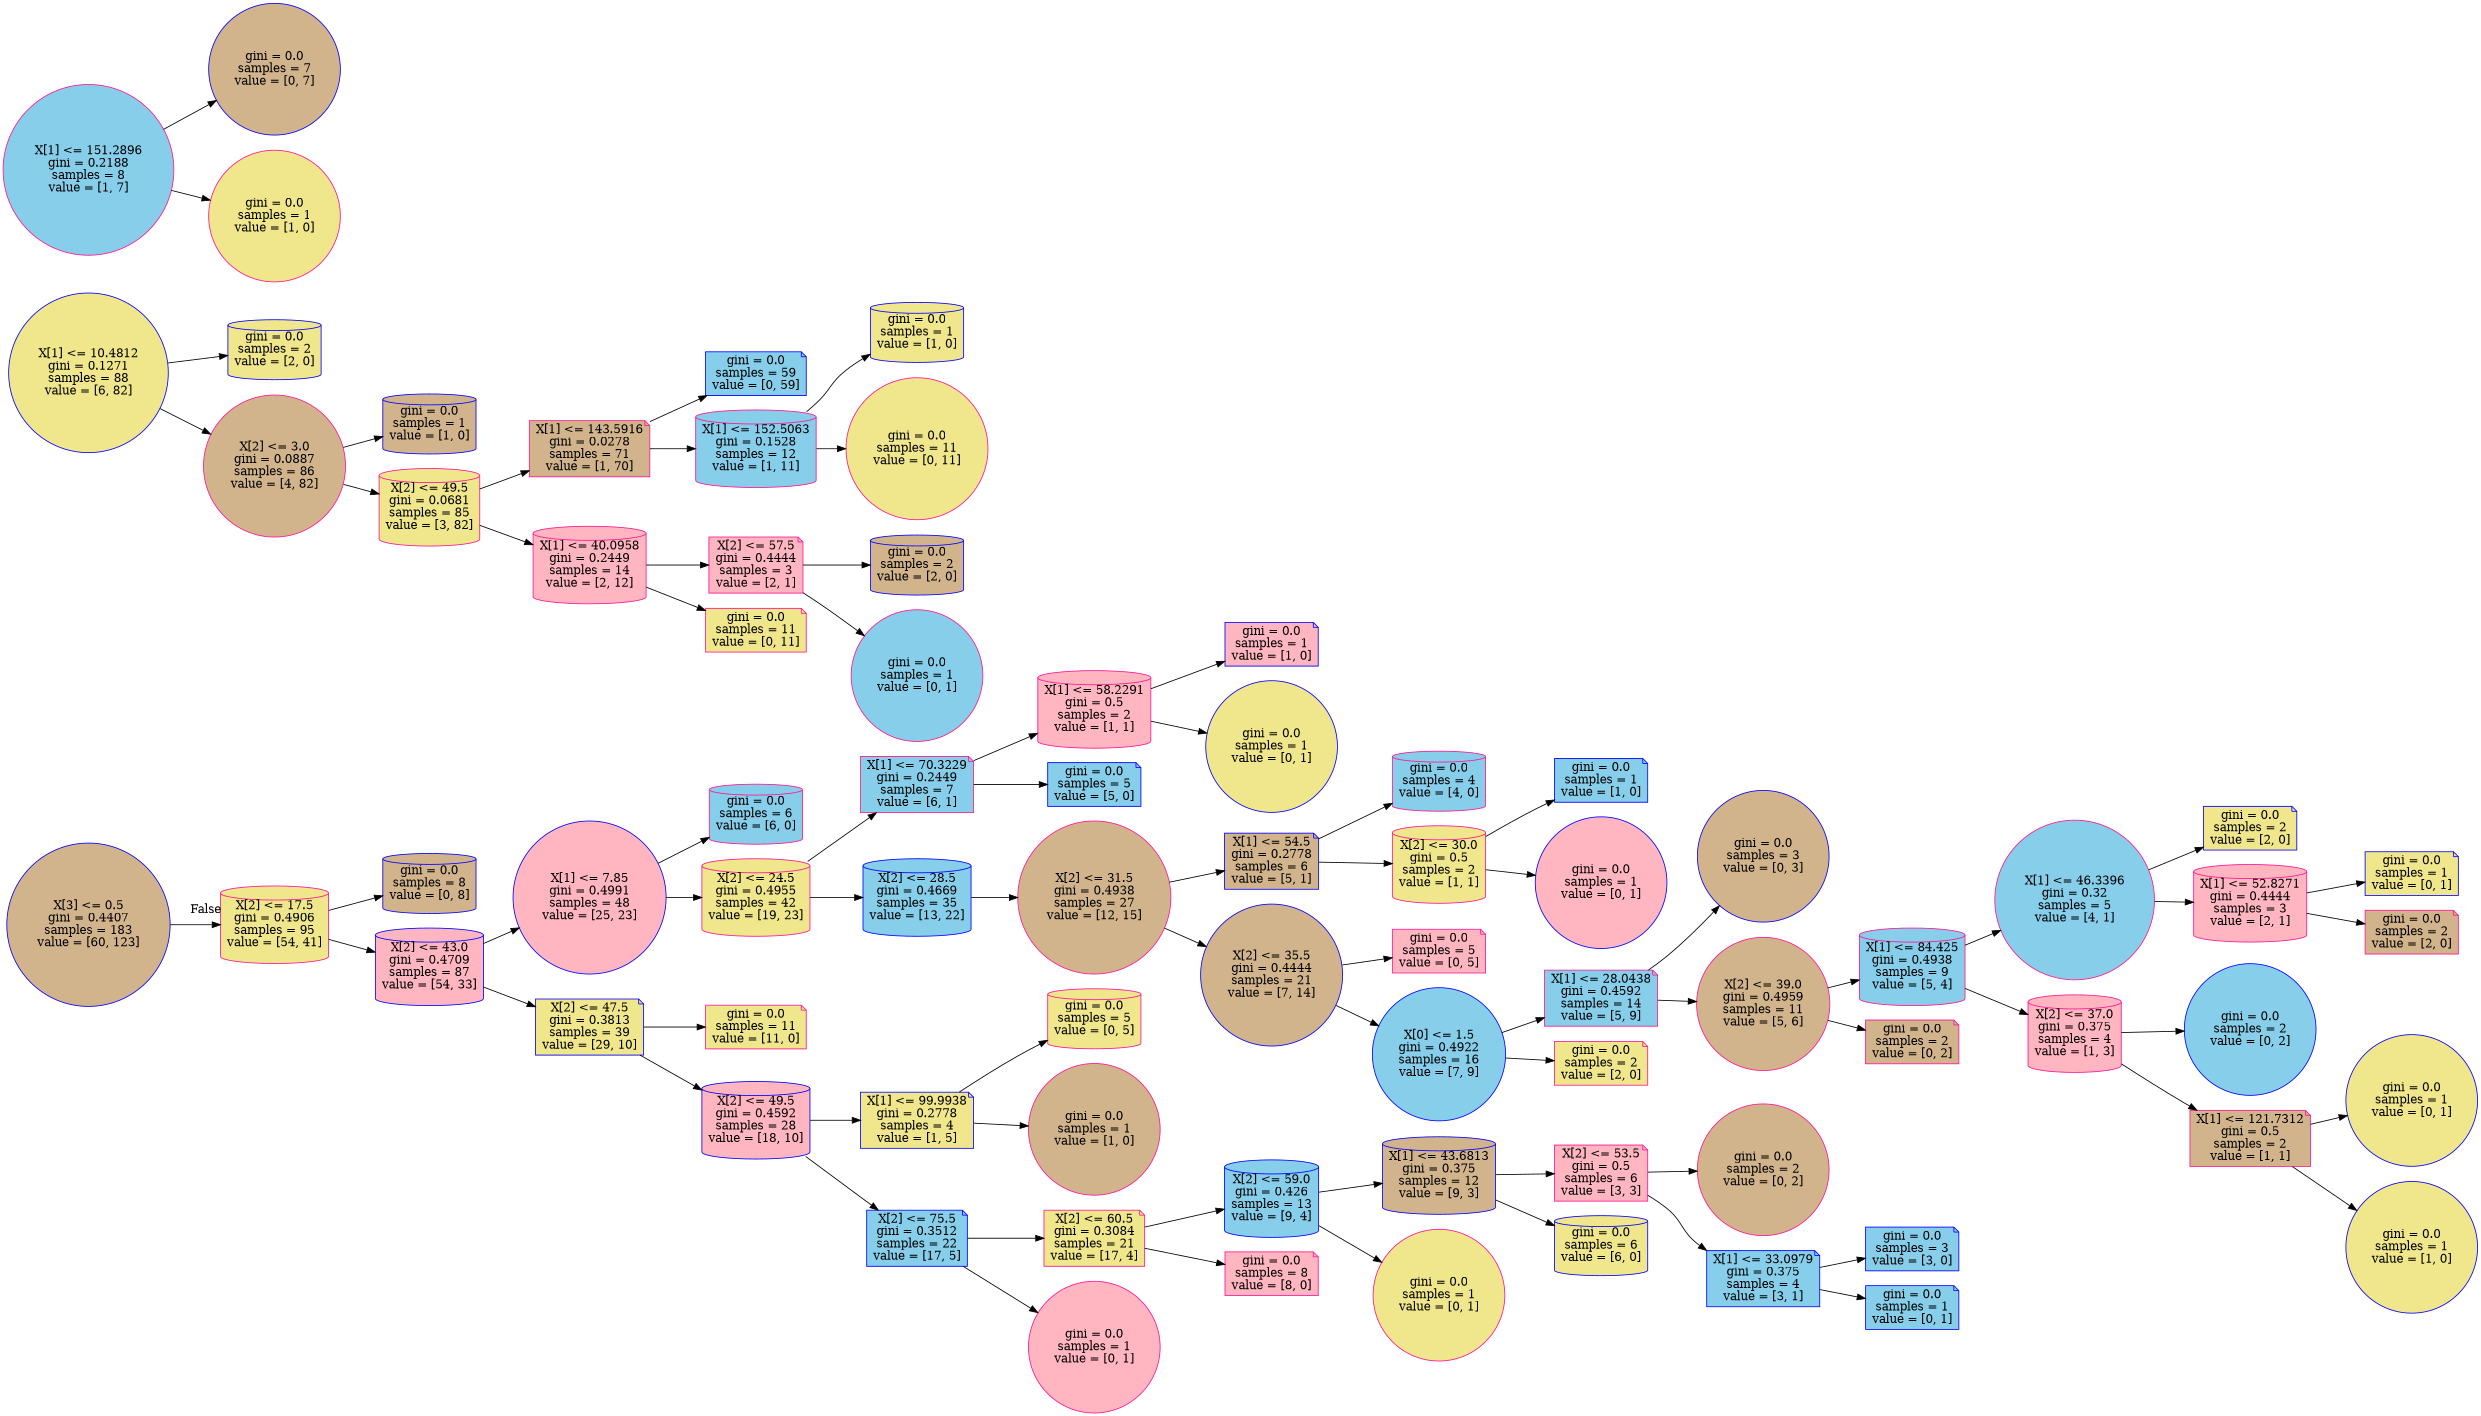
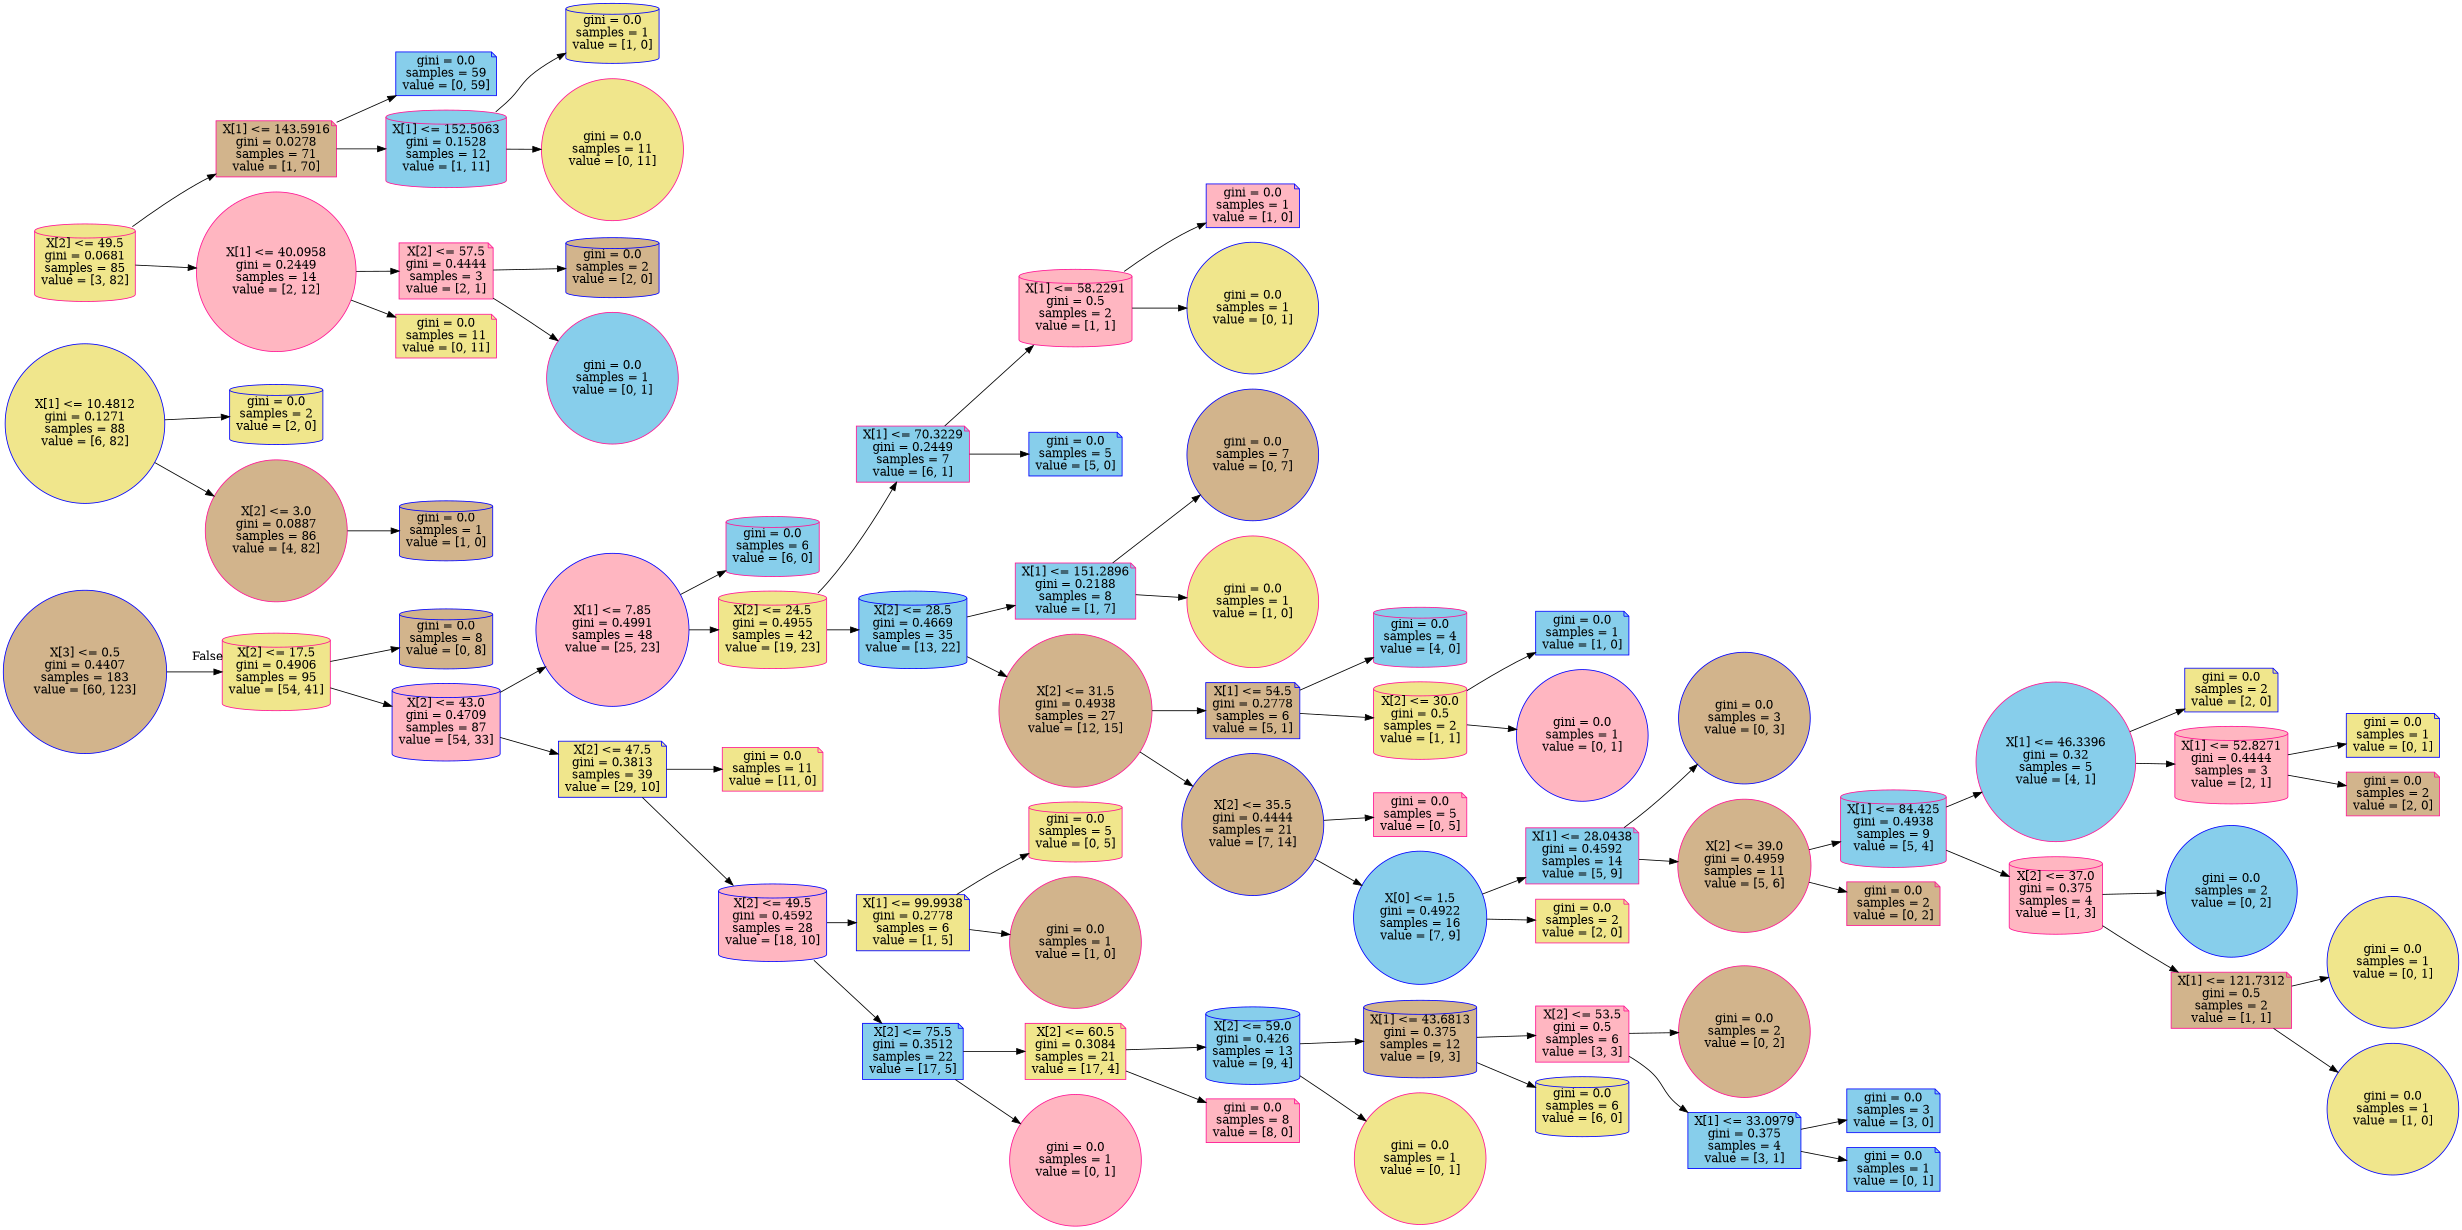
  digraph {
    rankdir=LR
    node [color=deeppink fillcolor=khaki shape=note style=filled]
    n1 [color=blue fillcolor=tan label="X[3] <= 0.5\ngini = 0.4407\nsamples = 183\nvalue = [60, 123]" shape=circle]
    n2 [label="X[2] <= 17.5\ngini = 0.4906\nsamples = 95\nvalue = [54, 41]" shape=cylinder]
    n3 [color=blue label="X[1] <= 10.4812\ngini = 0.1271\nsamples = 88\nvalue = [6, 82]" shape=circle]
    n4 [color=blue label="gini = 0.0\nsamples = 2\nvalue = [2, 0]" shape=cylinder]
    n5 [fillcolor=tan label="X[2] <= 3.0\ngini = 0.0887\nsamples = 86\nvalue = [4, 82]" shape=circle]
    n6 [color=blue fillcolor=tan label="gini = 0.0\nsamples = 8\nvalue = [0, 8]" shape=cylinder]
    n7 [color=blue fillcolor=lightpink label="X[2] <= 43.0\ngini = 0.4709\nsamples = 87\nvalue = [54, 33]" shape=cylinder]
    n8 [color=blue fillcolor=tan label="gini = 0.0\nsamples = 1\nvalue = [1, 0]" shape=cylinder]
    n9 [label="X[2] <= 49.5\ngini = 0.0681\nsamples = 85\nvalue = [3, 82]" shape=cylinder]
    n10 [fillcolor=tan label="X[1] <= 143.5916\ngini = 0.0278\nsamples = 71\nvalue = [1, 70]"]
-   n11 [fillcolor=lightpink label="X[1] <= 40.0958\ngini = 0.2449\nsamples = 14\nvalue = [2, 12]" shape=cylinder]
+   n11 [fillcolor=lightpink label="X[1] <= 40.0958\ngini = 0.2449\nsamples = 14\nvalue = [2, 12]" shape=circle]
    n12 [color=blue fillcolor=skyblue label="gini = 0.0\nsamples = 59\nvalue = [0, 59]"]
    n13 [fillcolor=skyblue label="X[1] <= 152.5063\ngini = 0.1528\nsamples = 12\nvalue = [1, 11]" shape=cylinder]
    n14 [fillcolor=lightpink label="X[2] <= 57.5\ngini = 0.4444\nsamples = 3\nvalue = [2, 1]"]
    n15 [label="gini = 0.0\nsamples = 11\nvalue = [0, 11]"]
    n16 [color=blue label="gini = 0.0\nsamples = 1\nvalue = [1, 0]" shape=cylinder]
    n17 [label="gini = 0.0\nsamples = 11\nvalue = [0, 11]" shape=circle]
    n18 [color=blue fillcolor=tan label="gini = 0.0\nsamples = 2\nvalue = [2, 0]" shape=cylinder]
    n19 [fillcolor=skyblue label="gini = 0.0\nsamples = 1\nvalue = [0, 1]" shape=circle]
    n20 [color=blue fillcolor=lightpink label="X[1] <= 7.85\ngini = 0.4991\nsamples = 48\nvalue = [25, 23]" shape=circle]
    n21 [color=blue label="X[2] <= 47.5\ngini = 0.3813\nsamples = 39\nvalue = [29, 10]"]
    n22 [fillcolor=skyblue label="gini = 0.0\nsamples = 6\nvalue = [6, 0]" shape=cylinder]
    n23 [label="X[2] <= 24.5\ngini = 0.4955\nsamples = 42\nvalue = [19, 23]" shape=cylinder]
    n24 [label="gini = 0.0\nsamples = 11\nvalue = [11, 0]"]
    n25 [color=blue fillcolor=lightpink label="X[2] <= 49.5\ngini = 0.4592\nsamples = 28\nvalue = [18, 10]" shape=cylinder]
    n26 [fillcolor=skyblue label="X[1] <= 70.3229\ngini = 0.2449\nsamples = 7\nvalue = [6, 1]"]
    n27 [color=blue fillcolor=skyblue label="X[2] <= 28.5\ngini = 0.4669\nsamples = 35\nvalue = [13, 22]" shape=cylinder]
    n28 [fillcolor=lightpink label="X[1] <= 58.2291\ngini = 0.5\nsamples = 2\nvalue = [1, 1]" shape=cylinder]
    n29 [color=blue fillcolor=skyblue label="gini = 0.0\nsamples = 5\nvalue = [5, 0]"]
-   n30 [fillcolor=skyblue label="X[1] <= 151.2896\ngini = 0.2188\nsamples = 8\nvalue = [1, 7]" shape=circle]
+   n30 [fillcolor=skyblue label="X[1] <= 151.2896\ngini = 0.2188\nsamples = 8\nvalue = [1, 7]"]
    n31 [fillcolor=tan label="X[2] <= 31.5\ngini = 0.4938\nsamples = 27\nvalue = [12, 15]" shape=circle]
    n32 [color=blue fillcolor=lightpink label="gini = 0.0\nsamples = 1\nvalue = [1, 0]"]
    n33 [color=blue label="gini = 0.0\nsamples = 1\nvalue = [0, 1]" shape=circle]
    n34 [color=blue fillcolor=tan label="gini = 0.0\nsamples = 7\nvalue = [0, 7]" shape=circle]
    n35 [label="gini = 0.0\nsamples = 1\nvalue = [1, 0]" shape=circle]
    n36 [color=blue fillcolor=tan label="X[1] <= 54.5\ngini = 0.2778\nsamples = 6\nvalue = [5, 1]"]
    n37 [color=blue fillcolor=tan label="X[2] <= 35.5\ngini = 0.4444\nsamples = 21\nvalue = [7, 14]" shape=circle]
    n38 [fillcolor=skyblue label="gini = 0.0\nsamples = 4\nvalue = [4, 0]" shape=cylinder]
    n39 [label="X[2] <= 30.0\ngini = 0.5\nsamples = 2\nvalue = [1, 1]" shape=cylinder]
    n40 [fillcolor=lightpink label="gini = 0.0\nsamples = 5\nvalue = [0, 5]"]
    n41 [color=blue fillcolor=skyblue label="X[0] <= 1.5\ngini = 0.4922\nsamples = 16\nvalue = [7, 9]" shape=circle]
    n42 [color=blue fillcolor=skyblue label="gini = 0.0\nsamples = 1\nvalue = [1, 0]"]
    n43 [color=blue fillcolor=lightpink label="gini = 0.0\nsamples = 1\nvalue = [0, 1]" shape=circle]
    n44 [fillcolor=skyblue label="X[1] <= 28.0438\ngini = 0.4592\nsamples = 14\nvalue = [5, 9]"]
    n45 [label="gini = 0.0\nsamples = 2\nvalue = [2, 0]"]
    n46 [color=blue fillcolor=tan label="gini = 0.0\nsamples = 3\nvalue = [0, 3]" shape=circle]
    n47 [fillcolor=tan label="X[2] <= 39.0\ngini = 0.4959\nsamples = 11\nvalue = [5, 6]" shape=circle]
    n48 [fillcolor=skyblue label="X[1] <= 84.425\ngini = 0.4938\nsamples = 9\nvalue = [5, 4]" shape=cylinder]
    n49 [fillcolor=tan label="gini = 0.0\nsamples = 2\nvalue = [0, 2]"]
    n50 [fillcolor=skyblue label="X[1] <= 46.3396\ngini = 0.32\nsamples = 5\nvalue = [4, 1]" shape=circle]
    n51 [fillcolor=lightpink label="X[2] <= 37.0\ngini = 0.375\nsamples = 4\nvalue = [1, 3]" shape=cylinder]
    n52 [color=blue label="gini = 0.0\nsamples = 2\nvalue = [2, 0]"]
    n53 [fillcolor=lightpink label="X[1] <= 52.8271\ngini = 0.4444\nsamples = 3\nvalue = [2, 1]" shape=cylinder]
    n54 [color=blue fillcolor=skyblue label="gini = 0.0\nsamples = 2\nvalue = [0, 2]" shape=circle]
    n55 [fillcolor=tan label="X[1] <= 121.7312\ngini = 0.5\nsamples = 2\nvalue = [1, 1]"]
    n56 [color=blue label="gini = 0.0\nsamples = 1\nvalue = [0, 1]"]
    n57 [fillcolor=tan label="gini = 0.0\nsamples = 2\nvalue = [2, 0]"]
    n58 [color=blue label="gini = 0.0\nsamples = 1\nvalue = [0, 1]" shape=circle]
    n59 [color=blue label="gini = 0.0\nsamples = 1\nvalue = [1, 0]" shape=circle]
-   n60 [color=blue label="X[1] <= 99.9938\ngini = 0.2778\nsamples = 4\nvalue = [1, 5]"]
+   n60 [color=blue label="X[1] <= 99.9938\ngini = 0.2778\nsamples = 6\nvalue = [1, 5]"]
    n61 [color=blue fillcolor=skyblue label="X[2] <= 75.5\ngini = 0.3512\nsamples = 22\nvalue = [17, 5]"]
    n62 [label="gini = 0.0\nsamples = 5\nvalue = [0, 5]" shape=cylinder]
    n63 [fillcolor=tan label="gini = 0.0\nsamples = 1\nvalue = [1, 0]" shape=circle]
    n64 [label="X[2] <= 60.5\ngini = 0.3084\nsamples = 21\nvalue = [17, 4]"]
    n65 [fillcolor=lightpink label="gini = 0.0\nsamples = 1\nvalue = [0, 1]" shape=circle]
    n66 [color=blue fillcolor=skyblue label="X[2] <= 59.0\ngini = 0.426\nsamples = 13\nvalue = [9, 4]" shape=cylinder]
    n67 [fillcolor=lightpink label="gini = 0.0\nsamples = 8\nvalue = [8, 0]"]
    n68 [color=blue fillcolor=tan label="X[1] <= 43.6813\ngini = 0.375\nsamples = 12\nvalue = [9, 3]" shape=cylinder]
    n69 [label="gini = 0.0\nsamples = 1\nvalue = [0, 1]" shape=circle]
    n70 [fillcolor=lightpink label="X[2] <= 53.5\ngini = 0.5\nsamples = 6\nvalue = [3, 3]"]
    n71 [color=blue label="gini = 0.0\nsamples = 6\nvalue = [6, 0]" shape=cylinder]
    n72 [fillcolor=tan label="gini = 0.0\nsamples = 2\nvalue = [0, 2]" shape=circle]
    n73 [color=blue fillcolor=skyblue label="X[1] <= 33.0979\ngini = 0.375\nsamples = 4\nvalue = [3, 1]"]
    n74 [color=blue fillcolor=skyblue label="gini = 0.0\nsamples = 3\nvalue = [3, 0]"]
    n75 [color=blue fillcolor=skyblue label="gini = 0.0\nsamples = 1\nvalue = [0, 1]"]
    n1 -> n2 [headlabel=False labelangle=-45 labeldistance=2.5]
    n2 -> n6
    n2 -> n7
    n3 -> n4
    n3 -> n5
    n5 -> n8
-   n5 -> n9
    n7 -> n20
    n7 -> n21
    n9 -> n10
    n9 -> n11
    n10 -> n12
    n10 -> n13
    n11 -> n14
    n11 -> n15
    n13 -> n16
    n13 -> n17
    n14 -> n18
    n14 -> n19
    n20 -> n22
    n20 -> n23
    n21 -> n24
    n21 -> n25
    n23 -> n26
    n23 -> n27
    n25 -> n60
    n25 -> n61
    n26 -> n28
    n26 -> n29
+   n27 -> n30
    n27 -> n31
    n28 -> n32
    n28 -> n33
    n30 -> n34
    n30 -> n35
    n31 -> n36
    n31 -> n37
    n36 -> n38
    n36 -> n39
    n37 -> n40
    n37 -> n41
    n39 -> n42
    n39 -> n43
    n41 -> n44
    n41 -> n45
    n44 -> n46
    n44 -> n47
    n47 -> n48
    n47 -> n49
    n48 -> n50
    n48 -> n51
    n50 -> n52
    n50 -> n53
    n51 -> n54
    n51 -> n55
    n53 -> n56
    n53 -> n57
    n55 -> n58
    n55 -> n59
    n60 -> n62
    n60 -> n63
    n61 -> n64
    n61 -> n65
    n64 -> n66
    n64 -> n67
    n66 -> n68
    n66 -> n69
    n68 -> n70
    n68 -> n71
    n70 -> n72
    n70 -> n73
    n73 -> n74
    n73 -> n75
  }
